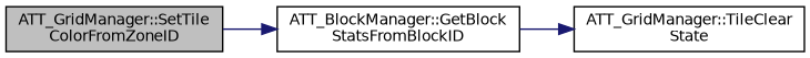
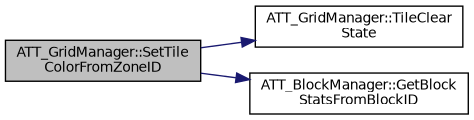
  digraph {
    rankdir=LR
    node [color=black fillcolor=white fontname=Helvetica fontsize=10 shape=record style=filled]
    edge [color=midnightblue fontname=Helvetica fontsize=10 labelfontname=Helvetica labelfontsize=10 style=solid]
    n1 [fillcolor=grey75 fontcolor=black height=0.2 label="ATT_GridManager::SetTile\lColorFromZoneID" width=0.4]
    n2 [height=0.2 label="ATT_GridManager::TileClear\lState" width=0.4]
    n3 [height=0.2 label="ATT_BlockManager::GetBlock\lStatsFromBlockID" width=0.4]
-   n3 -> n2
+   n1 -> n2
    n1 -> n3
  }
